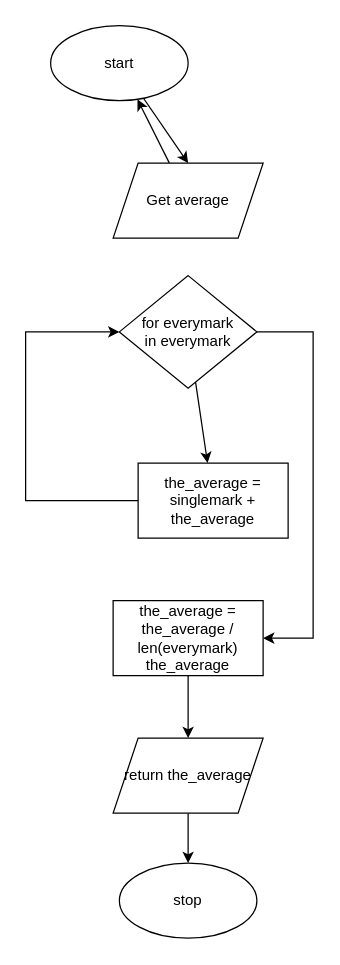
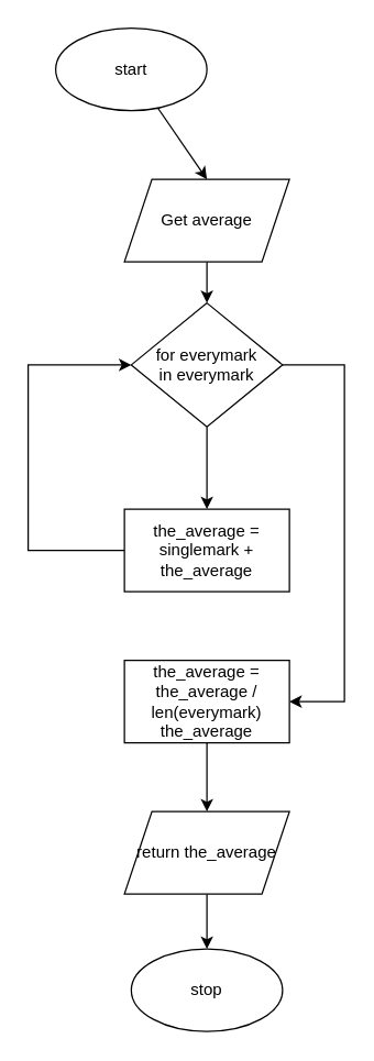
  <mxCell id="0" />
  <mxCell id="1" parent="0" />
  <mxCell id="2" style="edgeStyle=none;html=1;" parent="1" source="3" edge="1"><mxGeometry relative="1" as="geometry"><mxPoint x="150" y="130" as="targetPoint" /></mxGeometry></mxCell>
  <mxCell id="3" value="start" style="ellipse;whiteSpace=wrap;html=1;" parent="1" vertex="1"><mxGeometry x="40" y="20" width="110" height="60" as="geometry" /></mxCell>
- <mxCell id="4" style="edgeStyle=none;html=1;" edge="1" parent="1" source="5" target="3"><mxGeometry relative="1" as="geometry"><mxPoint x="150" y="230" as="targetPoint" /></mxGeometry></mxCell>
+ <mxCell id="4" style="edgeStyle=none;html=1;" edge="1" parent="1" source="5" target="8"><mxGeometry relative="1" as="geometry"><mxPoint x="150" y="230" as="targetPoint" /></mxGeometry></mxCell>
  <mxCell id="5" value="Get average" style="shape=parallelogram;perimeter=parallelogramPerimeter;whiteSpace=wrap;html=1;fixedSize=1;" vertex="1" parent="1"><mxGeometry x="90" y="130" width="120" height="60" as="geometry" /></mxCell>
  <mxCell id="6" style="edgeStyle=none;html=1;" edge="1" parent="1" source="8" target="10"><mxGeometry relative="1" as="geometry"><mxPoint x="150" y="360" as="targetPoint" /></mxGeometry></mxCell>
  <mxCell id="7" style="edgeStyle=elbowEdgeStyle;rounded=0;html=1;entryX=1;entryY=0.5;entryDx=0;entryDy=0;" edge="1" parent="1" source="8" target="12"><mxGeometry relative="1" as="geometry"><Array as="points"><mxPoint x="250" y="400" /></Array></mxGeometry></mxCell>
  <mxCell id="8" value="for everymark&lt;br&gt;in everymark" style="rhombus;whiteSpace=wrap;html=1;" vertex="1" parent="1"><mxGeometry x="95" y="220" width="110" height="90" as="geometry" /></mxCell>
  <mxCell id="9" style="edgeStyle=elbowEdgeStyle;html=1;entryX=0;entryY=0.5;entryDx=0;entryDy=0;exitX=0;exitY=0.5;exitDx=0;exitDy=0;rounded=0;" edge="1" parent="1" source="10" target="8"><mxGeometry relative="1" as="geometry"><Array as="points"><mxPoint x="20" y="280" /></Array></mxGeometry></mxCell>
- <mxCell id="10" value="the_average = singlemark + the_average" style="rounded=0;whiteSpace=wrap;html=1;" vertex="1" parent="1"><mxGeometry x="110" y="370" width="120" height="60" as="geometry" /></mxCell>
+ <mxCell id="10" value="the_average = singlemark + the_average" style="rounded=0;whiteSpace=wrap;html=1;" vertex="1" parent="1"><mxGeometry x="90" y="370" width="120" height="60" as="geometry" /></mxCell>
  <mxCell id="11" style="edgeStyle=elbowEdgeStyle;rounded=0;html=1;" edge="1" parent="1" source="12"><mxGeometry relative="1" as="geometry"><mxPoint x="150" y="590" as="targetPoint" /></mxGeometry></mxCell>
  <mxCell id="12" value="the_average = the_average / len(everymark) the_average" style="rounded=0;whiteSpace=wrap;html=1;" vertex="1" parent="1"><mxGeometry x="90" y="480" width="120" height="60" as="geometry" /></mxCell>
  <mxCell id="13" style="edgeStyle=elbowEdgeStyle;rounded=0;html=1;" edge="1" parent="1" source="14"><mxGeometry relative="1" as="geometry"><mxPoint x="150" y="690" as="targetPoint" /></mxGeometry></mxCell>
  <mxCell id="14" value="return the_average" style="shape=parallelogram;perimeter=parallelogramPerimeter;whiteSpace=wrap;html=1;fixedSize=1;" vertex="1" parent="1"><mxGeometry x="90" y="590" width="120" height="60" as="geometry" /></mxCell>
  <mxCell id="15" value="stop" style="ellipse;whiteSpace=wrap;html=1;" vertex="1" parent="1"><mxGeometry x="95" y="690" width="110" height="60" as="geometry" /></mxCell>
